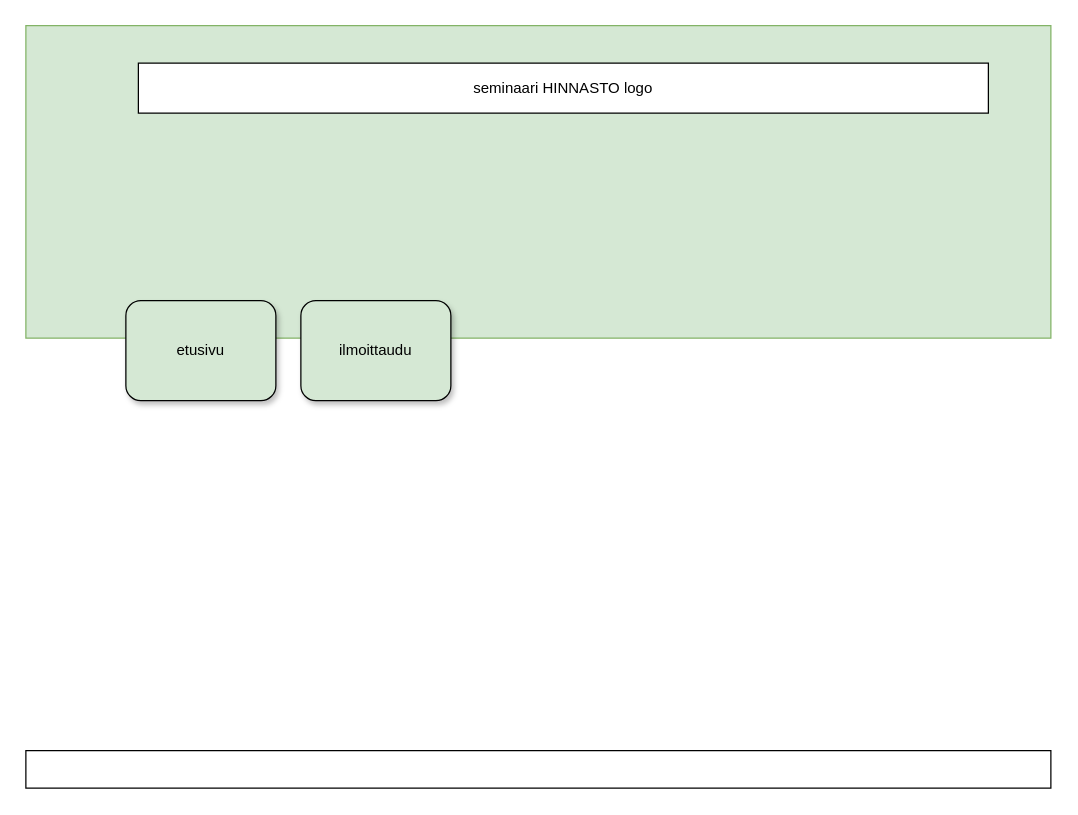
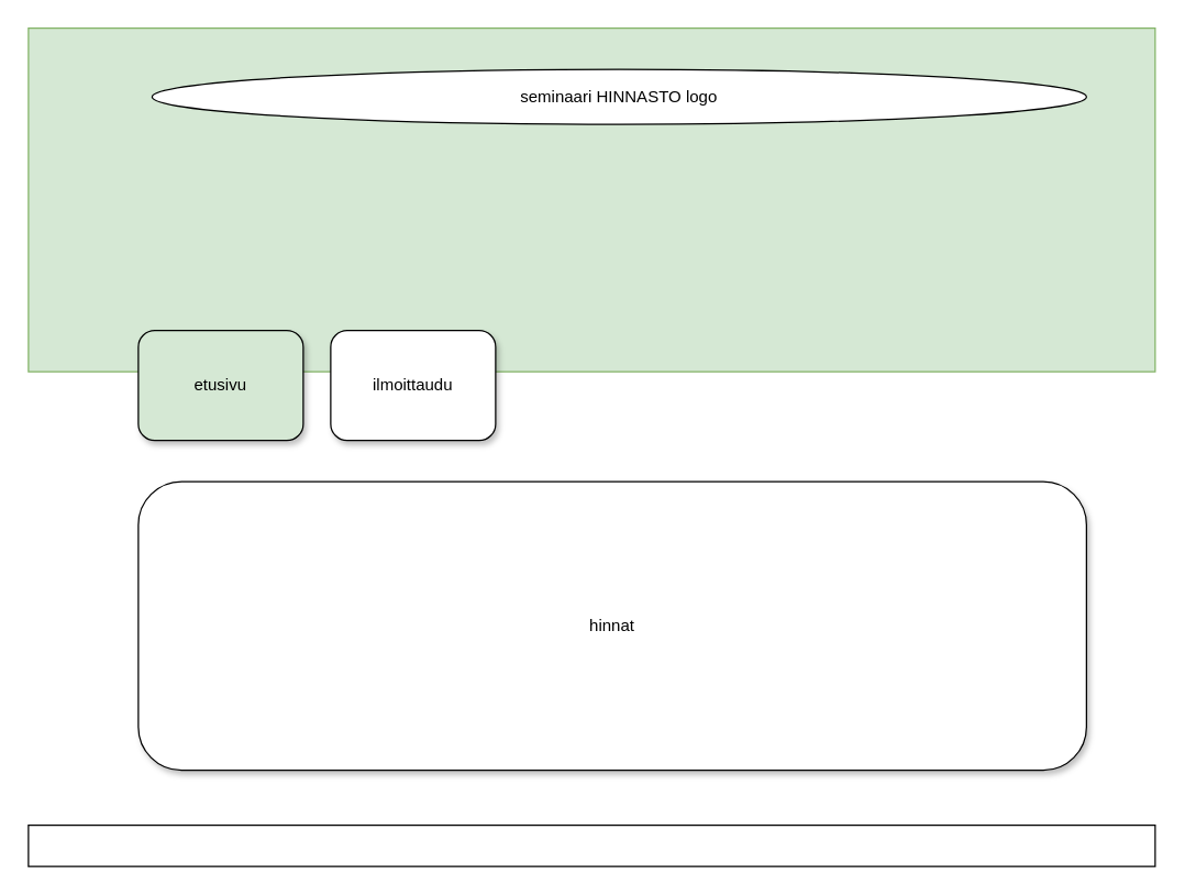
  <mxCell id="0" />
  <mxCell id="1" parent="0" />
  <mxCell id="2" value="" style="rounded=0;whiteSpace=wrap;html=1;fillColor=#d5e8d4;strokeColor=#82b366;" vertex="1" parent="1"><mxGeometry width="820" height="250" as="geometry" x="20" y="20" /></mxCell>
  <mxCell id="3" value="etusivu" style="rounded=1;whiteSpace=wrap;html=1;shadow=1;fillColor=#d5e8d4;" vertex="1" parent="1"><mxGeometry x="100" y="240" width="120" height="80" as="geometry" /></mxCell>
- <mxCell id="4" value="ilmoittaudu" style="rounded=1;whiteSpace=wrap;html=1;shadow=1;fillColor=#d5e8d4;" vertex="1" parent="1"><mxGeometry x="240" y="240" width="120" height="80" as="geometry" /></mxCell>
+ <mxCell id="4" value="ilmoittaudu" style="rounded=1;whiteSpace=wrap;html=1;shadow=1;" vertex="1" parent="1"><mxGeometry x="240" y="240" width="120" height="80" as="geometry" /></mxCell>
+ <mxCell id="5" value="hinnat" style="rounded=1;whiteSpace=wrap;html=1;shadow=1;" vertex="1" parent="1"><mxGeometry x="100" y="350" width="690" height="210" as="geometry" /></mxCell>
  <mxCell id="6" value="" style="rounded=0;whiteSpace=wrap;html=1;" vertex="1" parent="1"><mxGeometry y="600" width="820" height="30" as="geometry" x="20" /></mxCell>
- <mxCell id="7" value="seminaari&lt;span style=&quot;white-space: pre&quot;&gt; &lt;/span&gt;HINNASTO&lt;span style=&quot;white-space: pre&quot;&gt; &lt;/span&gt;logo" style="rounded=0;whiteSpace=wrap;html=1;" vertex="1" parent="1"><mxGeometry x="110" y="50" width="680" height="40" as="geometry" /></mxCell>
+ <mxCell id="7" value="seminaari&lt;span style=&quot;white-space: pre&quot;&gt; &lt;/span&gt;HINNASTO&lt;span style=&quot;white-space: pre&quot;&gt; &lt;/span&gt;logo" style="ellipse;whiteSpace=wrap;html=1;" vertex="1" parent="1"><mxGeometry x="110" y="50" width="680" height="40" as="geometry" /></mxCell>
